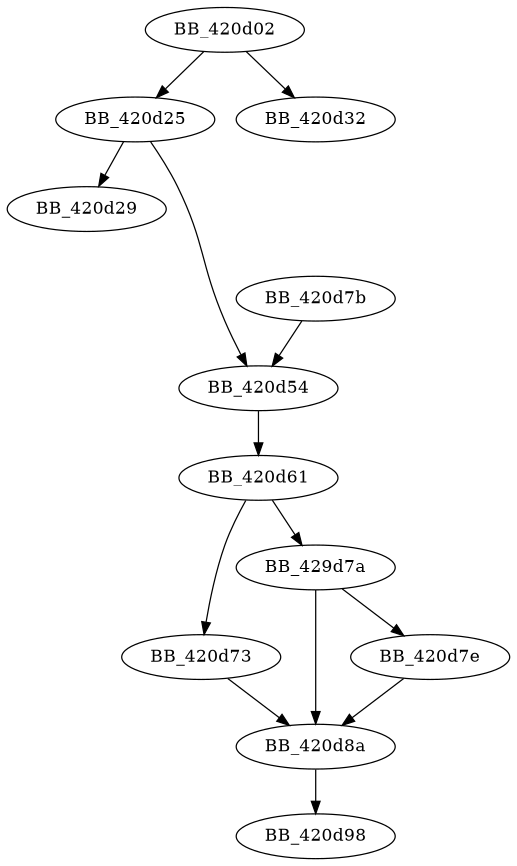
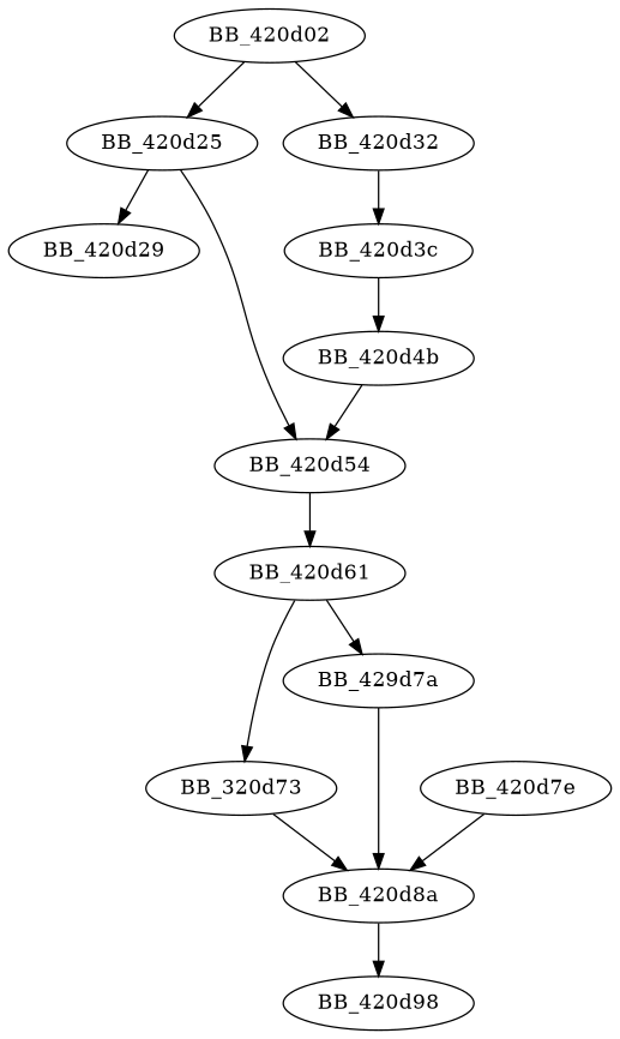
  digraph {
    BB_420d02
    BB_420d25
    BB_420d32
    BB_420d29
    BB_420d54
-   BB_420d4b [label=BB_420d7b]
+   BB_420d3c
+   BB_420d4b
    BB_420d61
-   BB_420d73
+   BB_420d73 [label=BB_320d73]
    n10 [label=BB_429d7a]
    BB_420d8a
    BB_420d7e
    BB_420d98
    BB_420d02 -> BB_420d25
    BB_420d02 -> BB_420d32
    BB_420d25 -> BB_420d29
    BB_420d25 -> BB_420d54
+   BB_420d32 -> BB_420d3c
    BB_420d54 -> BB_420d61
+   BB_420d3c -> BB_420d4b
    BB_420d4b -> BB_420d54
    BB_420d61 -> BB_420d73
    BB_420d61 -> n10
    BB_420d73 -> BB_420d8a
    n10 -> BB_420d8a
-   n10 -> BB_420d7e
    BB_420d8a -> BB_420d98
    BB_420d7e -> BB_420d8a
  }
